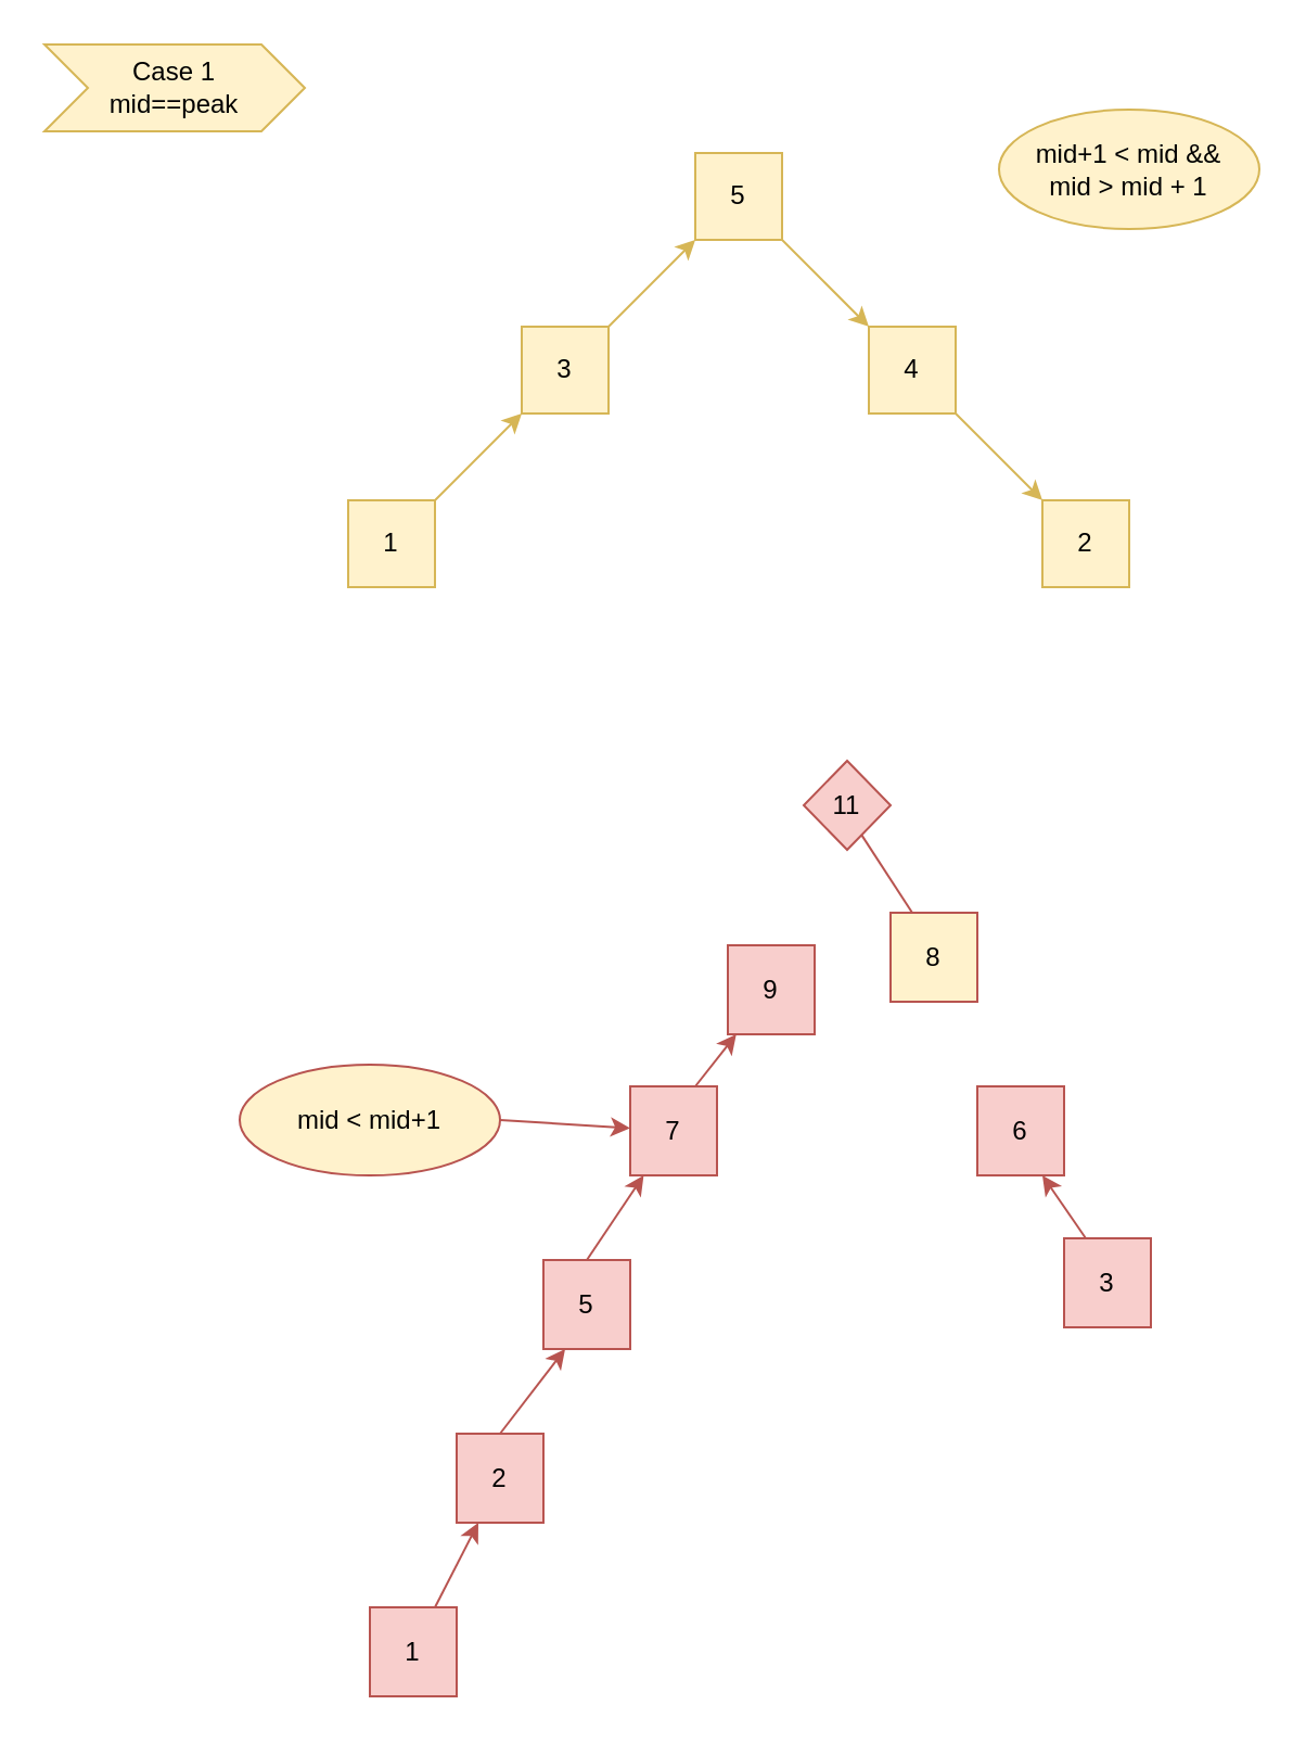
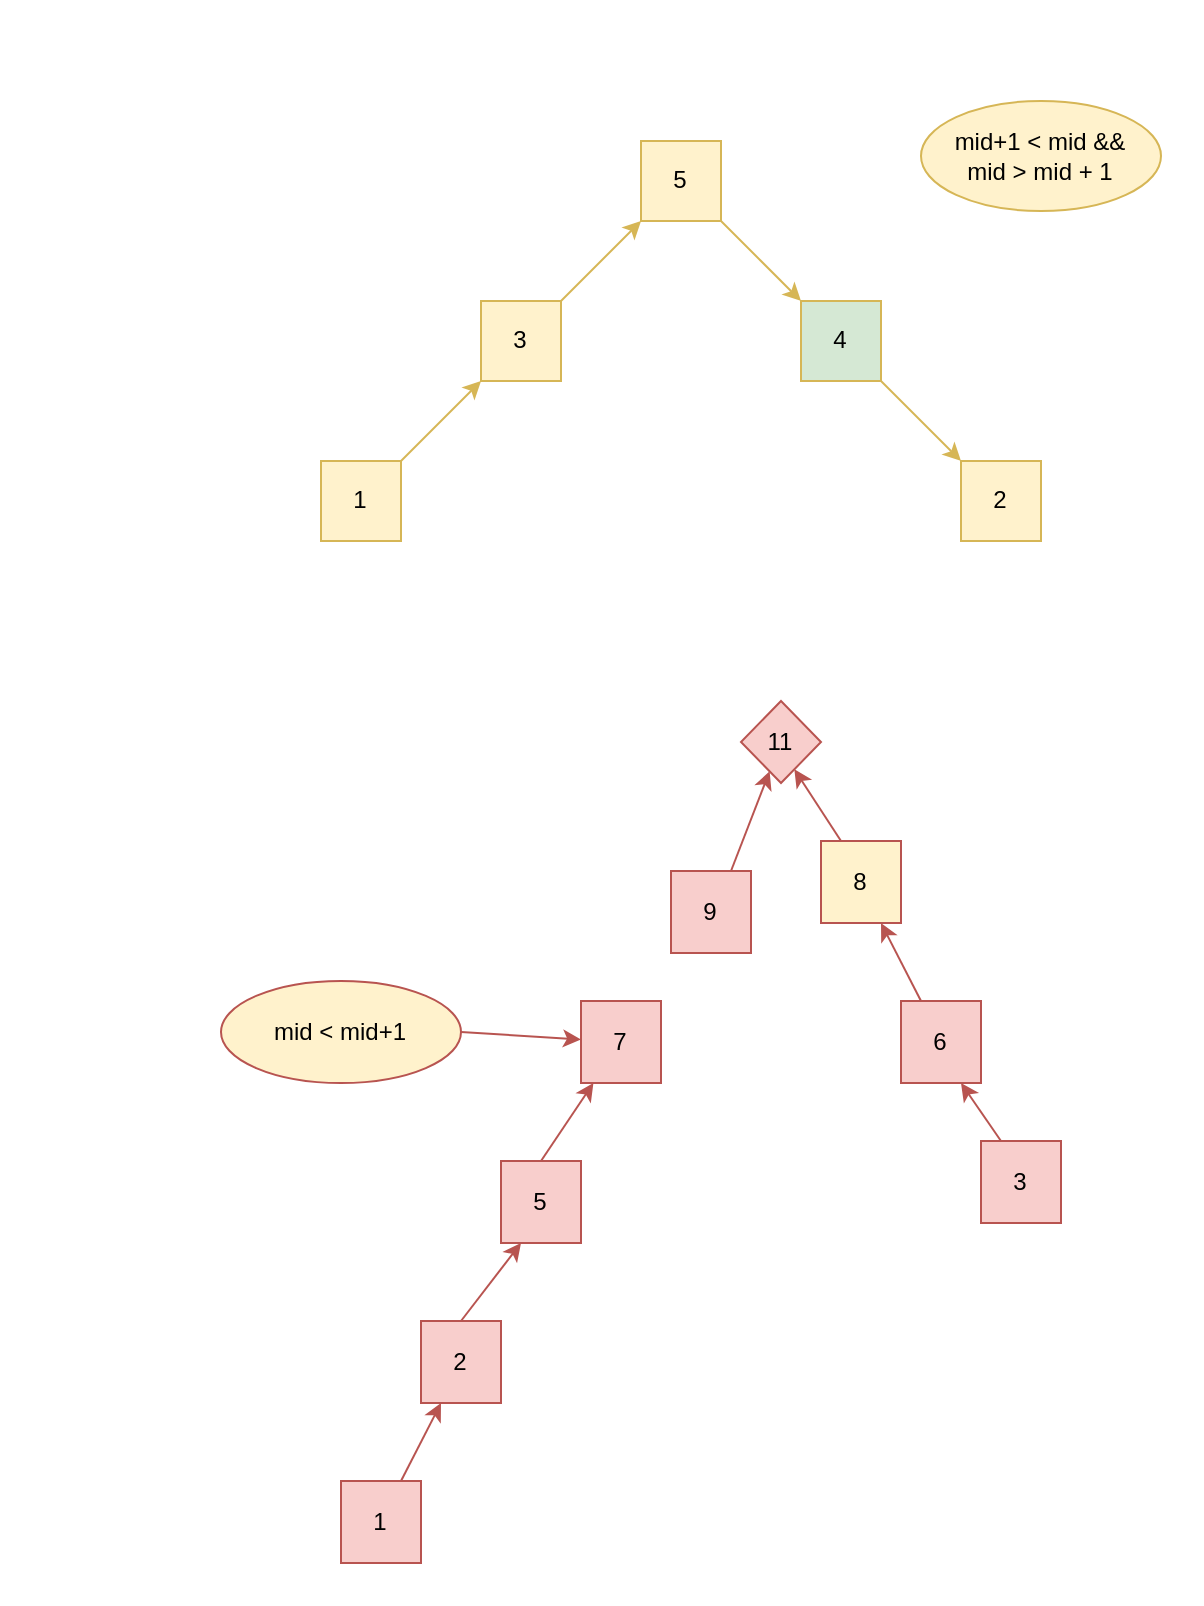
  <mxCell id="0" />
  <mxCell id="1" parent="0" />
- <mxCell id="2" value="Case 1&lt;br&gt;mid==peak" style="shape=step;perimeter=stepPerimeter;whiteSpace=wrap;html=1;fixedSize=1;fillColor=#fff2cc;strokeColor=#d6b656;" vertex="1" parent="1"><mxGeometry x="20" y="20" width="120" height="40" as="geometry" /></mxCell>
  <mxCell id="3" style="edgeStyle=none;html=1;exitX=1;exitY=0;exitDx=0;exitDy=0;entryX=0;entryY=1;entryDx=0;entryDy=0;fillColor=#fff2cc;strokeColor=#d6b656;" edge="1" parent="1" source="4" target="6"><mxGeometry relative="1" as="geometry" /></mxCell>
  <mxCell id="4" value="1" style="rounded=0;whiteSpace=wrap;html=1;fillColor=#fff2cc;strokeColor=#d6b656;" vertex="1" parent="1"><mxGeometry x="160" y="230" width="40" height="40" as="geometry" /></mxCell>
  <mxCell id="5" style="edgeStyle=none;html=1;exitX=1;exitY=0;exitDx=0;exitDy=0;entryX=0;entryY=1;entryDx=0;entryDy=0;fillColor=#fff2cc;strokeColor=#d6b656;" edge="1" parent="1" source="6" target="8"><mxGeometry relative="1" as="geometry" /></mxCell>
  <mxCell id="6" value="3" style="rounded=0;whiteSpace=wrap;html=1;fillColor=#fff2cc;strokeColor=#d6b656;" vertex="1" parent="1"><mxGeometry x="240" y="150" width="40" height="40" as="geometry" /></mxCell>
  <mxCell id="7" style="edgeStyle=none;html=1;exitX=1;exitY=1;exitDx=0;exitDy=0;fillColor=#fff2cc;strokeColor=#d6b656;" edge="1" parent="1" source="8" target="10"><mxGeometry relative="1" as="geometry" /></mxCell>
  <mxCell id="8" value="5" style="whiteSpace=wrap;html=1;aspect=fixed;fillColor=#fff2cc;strokeColor=#d6b656;" vertex="1" parent="1"><mxGeometry x="320" y="70" width="40" height="40" as="geometry" /></mxCell>
  <mxCell id="9" style="edgeStyle=none;html=1;exitX=1;exitY=1;exitDx=0;exitDy=0;entryX=0;entryY=0;entryDx=0;entryDy=0;fillColor=#fff2cc;strokeColor=#d6b656;" edge="1" parent="1" source="10" target="11"><mxGeometry relative="1" as="geometry" /></mxCell>
- <mxCell id="10" value="4" style="rounded=0;whiteSpace=wrap;html=1;fillColor=#fff2cc;strokeColor=#d6b656;" vertex="1" parent="1"><mxGeometry x="400" y="150" width="40" height="40" as="geometry" /></mxCell>
+ <mxCell id="10" value="4" style="rounded=0;whiteSpace=wrap;html=1;fillColor=#d5e8d4;strokeColor=#d6b656;" vertex="1" parent="1"><mxGeometry x="400" y="150" width="40" height="40" as="geometry" /></mxCell>
  <mxCell id="11" value="2" style="rounded=0;whiteSpace=wrap;html=1;fillColor=#fff2cc;strokeColor=#d6b656;" vertex="1" parent="1"><mxGeometry x="480" y="230" width="40" height="40" as="geometry" /></mxCell>
  <mxCell id="12" value="mid+1 &amp;lt; mid &amp;amp;&amp;amp;&lt;br&gt;mid &amp;gt; mid + 1" style="ellipse;whiteSpace=wrap;html=1;fillColor=#fff2cc;strokeColor=#d6b656;" vertex="1" parent="1"><mxGeometry x="460" y="50" width="120" height="55" as="geometry" /></mxCell>
  <mxCell id="13" style="edgeStyle=none;html=1;exitX=0.5;exitY=0;exitDx=0;exitDy=0;entryX=0.25;entryY=1;entryDx=0;entryDy=0;fillColor=#f8cecc;strokeColor=#b85450;" edge="1" parent="1" source="14" target="16"><mxGeometry relative="1" as="geometry" /></mxCell>
  <mxCell id="14" value="2" style="whiteSpace=wrap;html=1;fillColor=#f8cecc;strokeColor=#b85450;" vertex="1" parent="1"><mxGeometry x="210" y="660" width="40" height="41" as="geometry" /></mxCell>
  <mxCell id="15" style="edgeStyle=none;html=1;exitX=0.5;exitY=0;exitDx=0;exitDy=0;fillColor=#f8cecc;strokeColor=#b85450;" edge="1" parent="1" source="16" target="21"><mxGeometry relative="1" as="geometry" /></mxCell>
  <mxCell id="16" value="5" style="whiteSpace=wrap;html=1;fillColor=#f8cecc;strokeColor=#b85450;" vertex="1" parent="1"><mxGeometry x="250" y="580" width="40" height="41" as="geometry" /></mxCell>
  <mxCell id="17" value="" style="whiteSpace=wrap;html=1;fillColor=#f8cecc;strokeColor=#b85450;" vertex="1" parent="1"><mxGeometry x="290" y="500" width="40" height="41" as="geometry" /></mxCell>
+ <mxCell id="18" style="edgeStyle=none;html=1;exitX=0.75;exitY=0;exitDx=0;exitDy=0;fillColor=#f8cecc;strokeColor=#b85450;" edge="1" parent="1" source="19" target="24"><mxGeometry relative="1" as="geometry" /></mxCell>
  <mxCell id="19" value="9" style="whiteSpace=wrap;html=1;fillColor=#f8cecc;strokeColor=#b85450;" vertex="1" parent="1"><mxGeometry x="335" y="435" width="40" height="41" as="geometry" /></mxCell>
- <mxCell id="20" style="edgeStyle=none;html=1;exitX=0.75;exitY=0;exitDx=0;exitDy=0;fillColor=#f8cecc;strokeColor=#b85450;" edge="1" parent="1" source="21" target="19"><mxGeometry relative="1" as="geometry" /></mxCell>
  <mxCell id="21" value="7" style="whiteSpace=wrap;html=1;fillColor=#f8cecc;strokeColor=#b85450;" vertex="1" parent="1"><mxGeometry x="290" y="500" width="40" height="41" as="geometry" /></mxCell>
  <mxCell id="22" style="edgeStyle=none;html=1;exitX=0.75;exitY=0;exitDx=0;exitDy=0;entryX=0.25;entryY=1;entryDx=0;entryDy=0;fillColor=#f8cecc;strokeColor=#b85450;" edge="1" parent="1" source="23" target="14"><mxGeometry relative="1" as="geometry" /></mxCell>
  <mxCell id="23" value="1" style="whiteSpace=wrap;html=1;fillColor=#f8cecc;strokeColor=#b85450;" vertex="1" parent="1"><mxGeometry x="170" y="740" width="40" height="41" as="geometry" /></mxCell>
  <mxCell id="24" value="11" style="rhombus;whiteSpace=wrap;html=1;fillColor=#f8cecc;strokeColor=#b85450;" vertex="1" parent="1"><mxGeometry x="370" y="350" width="40" height="41" as="geometry" /></mxCell>
- <mxCell id="25" style="edgeStyle=none;html=1;exitX=0.25;exitY=0;exitDx=0;exitDy=0;entryX=0.75;entryY=1;entryDx=0;entryDy=0;fillColor=#f8cecc;strokeColor=#b85450;endArrow=none;" edge="1" parent="1" source="26" target="24"><mxGeometry relative="1" as="geometry" /></mxCell>
+ <mxCell id="25" style="edgeStyle=none;html=1;exitX=0.25;exitY=0;exitDx=0;exitDy=0;entryX=0.75;entryY=1;entryDx=0;entryDy=0;fillColor=#f8cecc;strokeColor=#b85450;" edge="1" parent="1" source="26" target="24"><mxGeometry relative="1" as="geometry" /></mxCell>
  <mxCell id="26" value="8" style="whiteSpace=wrap;html=1;fillColor=#fff2cc;strokeColor=#b85450;" vertex="1" parent="1"><mxGeometry x="410" y="420" width="40" height="41" as="geometry" /></mxCell>
+ <mxCell id="27" style="edgeStyle=none;html=1;exitX=0.25;exitY=0;exitDx=0;exitDy=0;entryX=0.75;entryY=1;entryDx=0;entryDy=0;fillColor=#f8cecc;strokeColor=#b85450;" edge="1" parent="1" source="28" target="26"><mxGeometry relative="1" as="geometry" /></mxCell>
  <mxCell id="28" value="6" style="whiteSpace=wrap;html=1;fillColor=#f8cecc;strokeColor=#b85450;" vertex="1" parent="1"><mxGeometry x="450" y="500" width="40" height="41" as="geometry" /></mxCell>
  <mxCell id="29" style="edgeStyle=none;html=1;exitX=0.25;exitY=0;exitDx=0;exitDy=0;entryX=0.75;entryY=1;entryDx=0;entryDy=0;fillColor=#f8cecc;strokeColor=#b85450;" edge="1" parent="1" source="30" target="28"><mxGeometry relative="1" as="geometry" /></mxCell>
  <mxCell id="30" value="3" style="whiteSpace=wrap;html=1;fillColor=#f8cecc;strokeColor=#b85450;" vertex="1" parent="1"><mxGeometry x="490" y="570" width="40" height="41" as="geometry" /></mxCell>
  <mxCell id="31" style="edgeStyle=none;html=1;exitX=1;exitY=0.5;exitDx=0;exitDy=0;fillColor=#f8cecc;strokeColor=#b85450;" edge="1" parent="1" source="32" target="21"><mxGeometry relative="1" as="geometry" /></mxCell>
  <mxCell id="32" value="mid &amp;lt; mid+1" style="ellipse;whiteSpace=wrap;html=1;fillColor=#fff2cc;strokeColor=#b85450;" vertex="1" parent="1"><mxGeometry x="110" y="490" width="120" height="51" as="geometry" /></mxCell>
